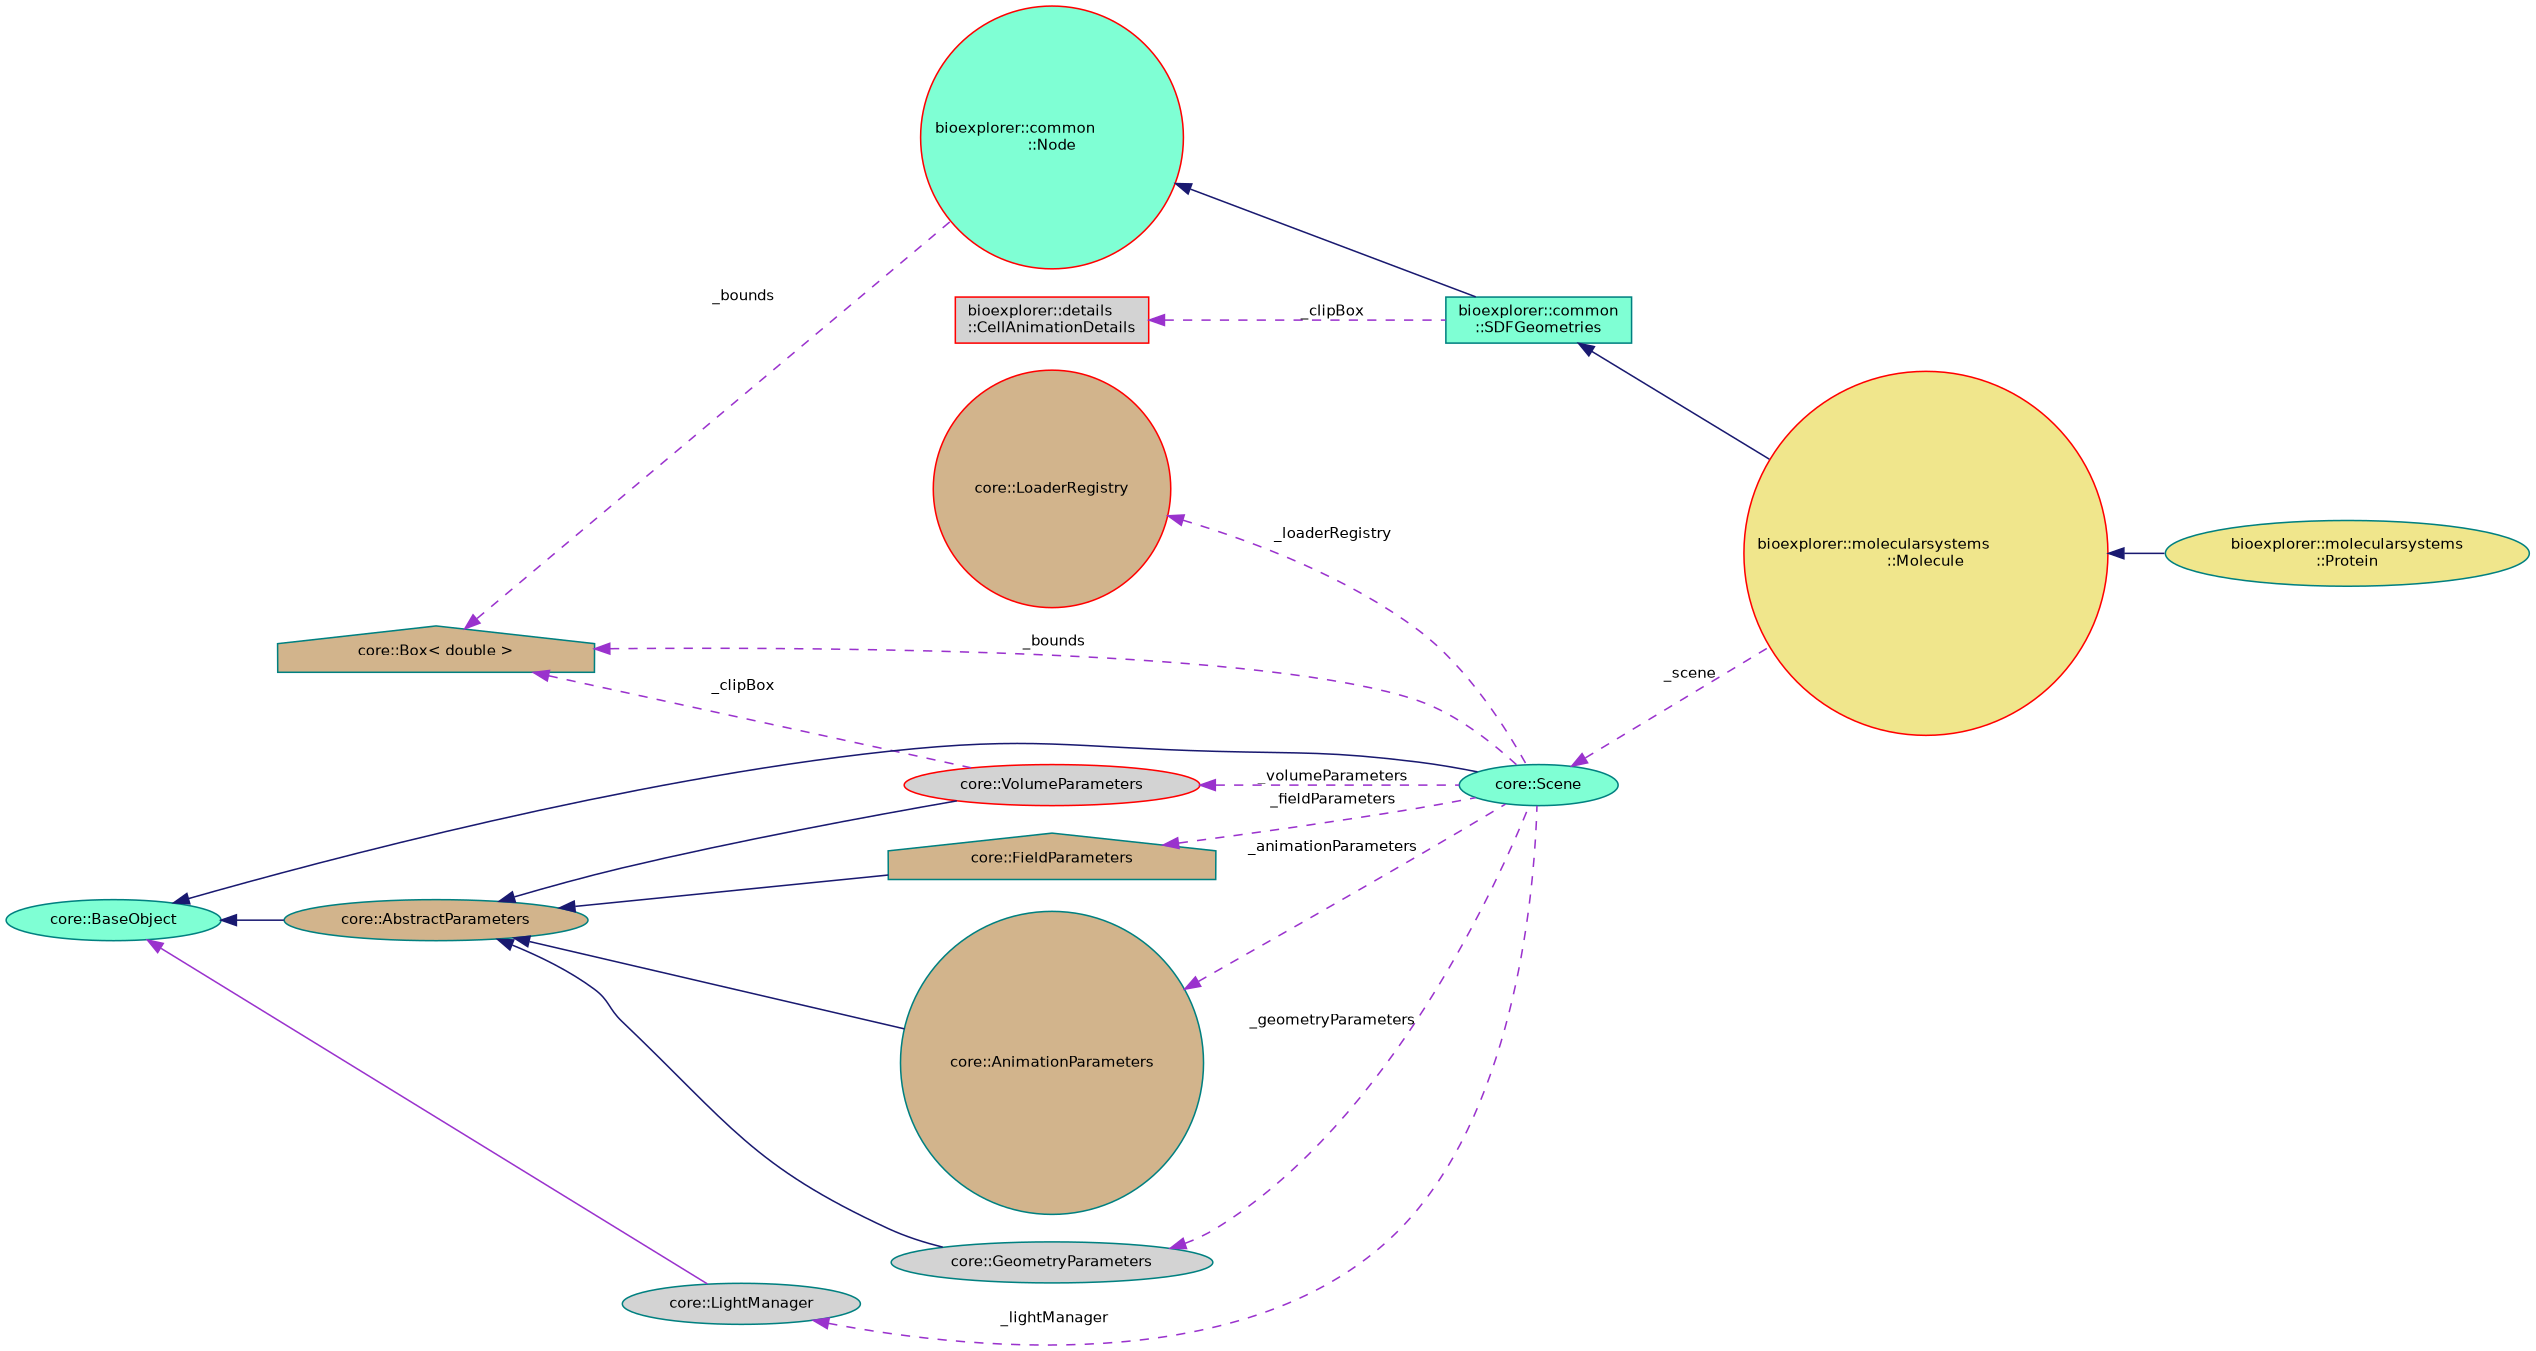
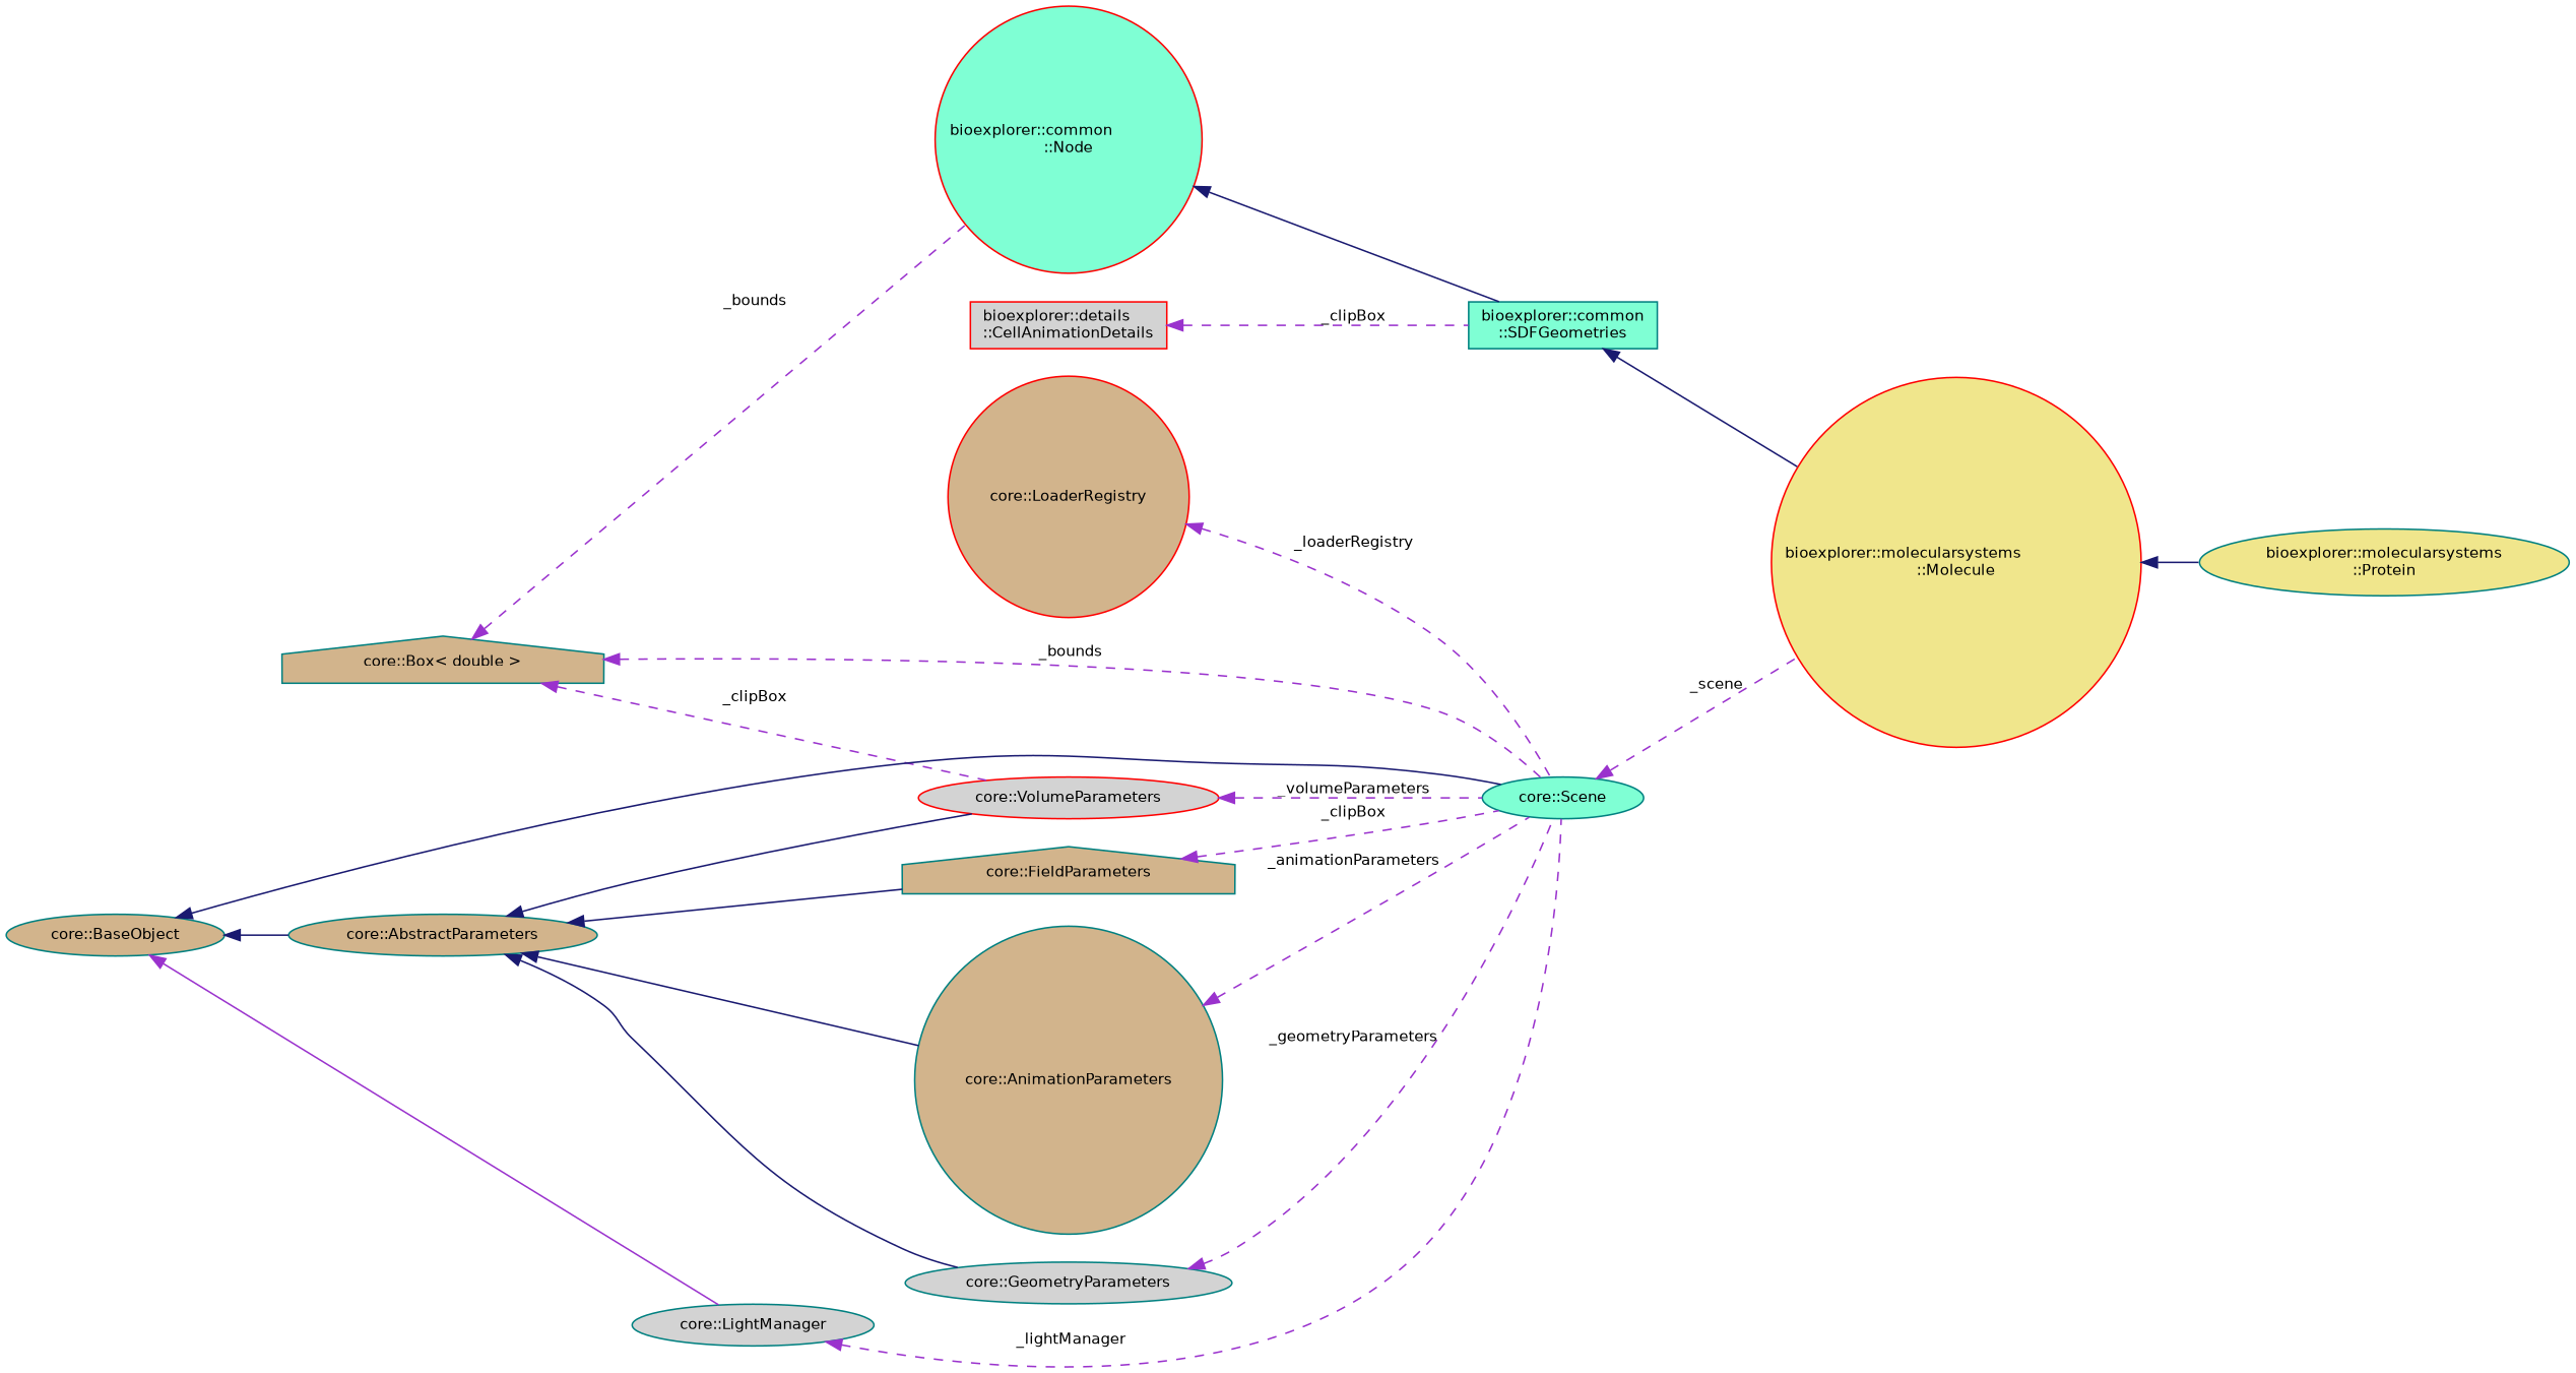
  digraph {
    rankdir=LR
    node [color=teal fillcolor=tan fontname=Helvetica fontsize=10 shape=ellipse style=filled]
    edge [color=darkorchid3 dir=back fontname=Helvetica fontsize=10 labelfontname=Helvetica labelfontsize=10 style=dashed]
    n1 [fillcolor=khaki fontcolor=black height=0.2 label="bioexplorer::molecularsystems\l::Protein" width=0.4]
    n2 [color=red fillcolor=khaki height=0.2 label="bioexplorer::molecularsystems\l::Molecule" shape=circle width=0.4]
    n3 [fillcolor=aquamarine height=0.2 label="bioexplorer::common\l::SDFGeometries" shape=box width=0.4]
    n4 [color=red fillcolor=aquamarine height=0.2 label="bioexplorer::common\l::Node" shape=circle width=0.4]
    n5 [height=0.2 label="core::Box\< double \>" shape=house width=0.4]
    n6 [fillcolor=aquamarine height=0.2 label="core::Scene" width=0.4]
    n7 [color=red fillcolor=lightgrey height=0.2 label="core::VolumeParameters" width=0.4]
    n8 [color=red fillcolor=lightgrey height=0.2 label="bioexplorer::details\l::CellAnimationDetails" shape=box width=0.4]
-   n9 [fillcolor=aquamarine height=0.2 label="core::BaseObject" width=0.4]
+   n9 [height=0.2 label="core::BaseObject" width=0.4]
    n10 [height=0.2 label="core::AbstractParameters" width=0.4]
    n11 [fillcolor=lightgrey height=0.2 label="core::LightManager" width=0.4]
    n12 [fillcolor=lightgrey height=0.2 label="core::GeometryParameters" width=0.4]
    n13 [height=0.2 label="core::FieldParameters" shape=house width=0.4]
    n14 [height=0.2 label="core::AnimationParameters" shape=circle width=0.4]
    n15 [color=red height=0.2 label="core::LoaderRegistry" shape=circle width=0.4]
    n2 -> n1 [color=midnightblue style=solid]
    n3 -> n2 [color=midnightblue style=solid]
    n4 -> n3 [color=midnightblue style=solid]
    n5 -> n4 [label=" _bounds"]
    n5 -> n6 [label=" _bounds"]
    n5 -> n7 [label=" _clipBox"]
    n6 -> n2 [label=" _scene"]
    n7 -> n6 [label=" _volumeParameters"]
    n8 -> n3 [label=" _clipBox"]
    n9 -> n6 [color=midnightblue style=solid]
    n9 -> n10 [color=midnightblue style=solid]
    n9 -> n11 [style=solid]
    n10 -> n7 [color=midnightblue style=solid]
    n10 -> n12 [color=midnightblue style=solid]
    n10 -> n13 [color=midnightblue style=solid]
    n10 -> n14 [color=midnightblue style=solid]
    n11 -> n6 [label=" _lightManager"]
    n12 -> n6 [label=" _geometryParameters"]
-   n13 -> n6 [label=" _fieldParameters"]
+   n13 -> n6 [label=" _clipBox"]
    n14 -> n6 [label=" _animationParameters"]
    n15 -> n6 [label=" _loaderRegistry"]
  }
